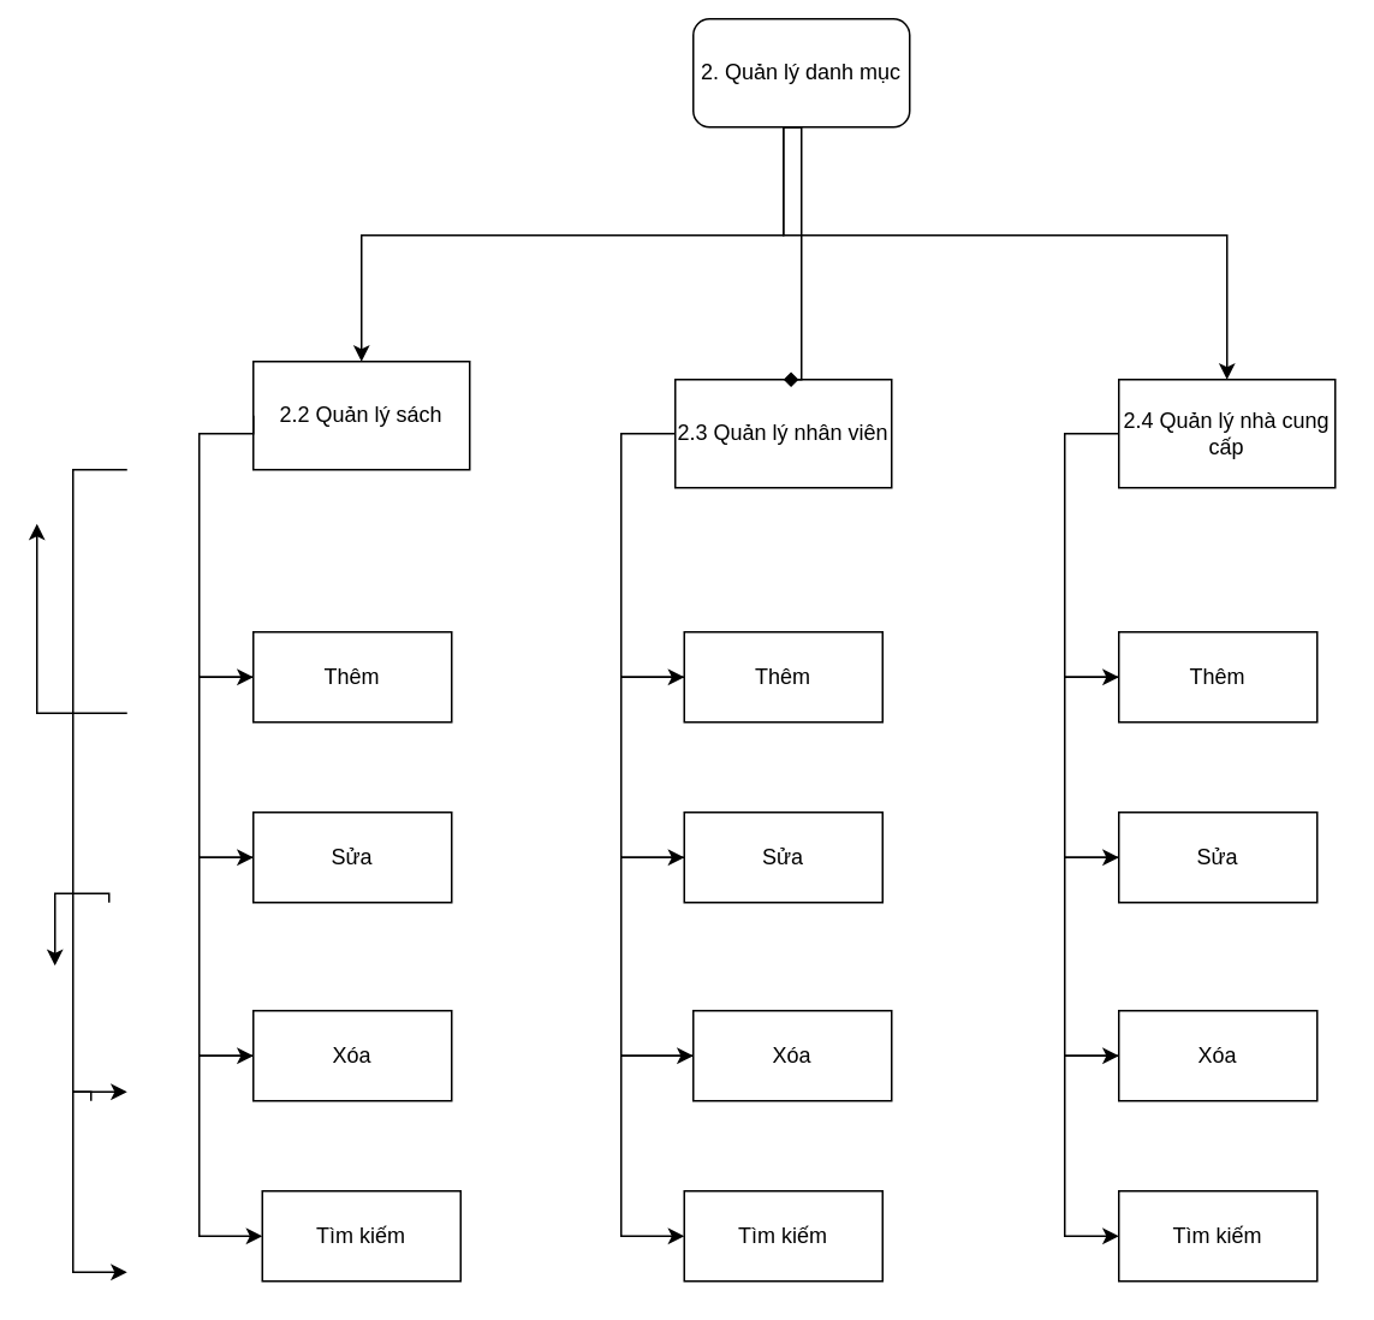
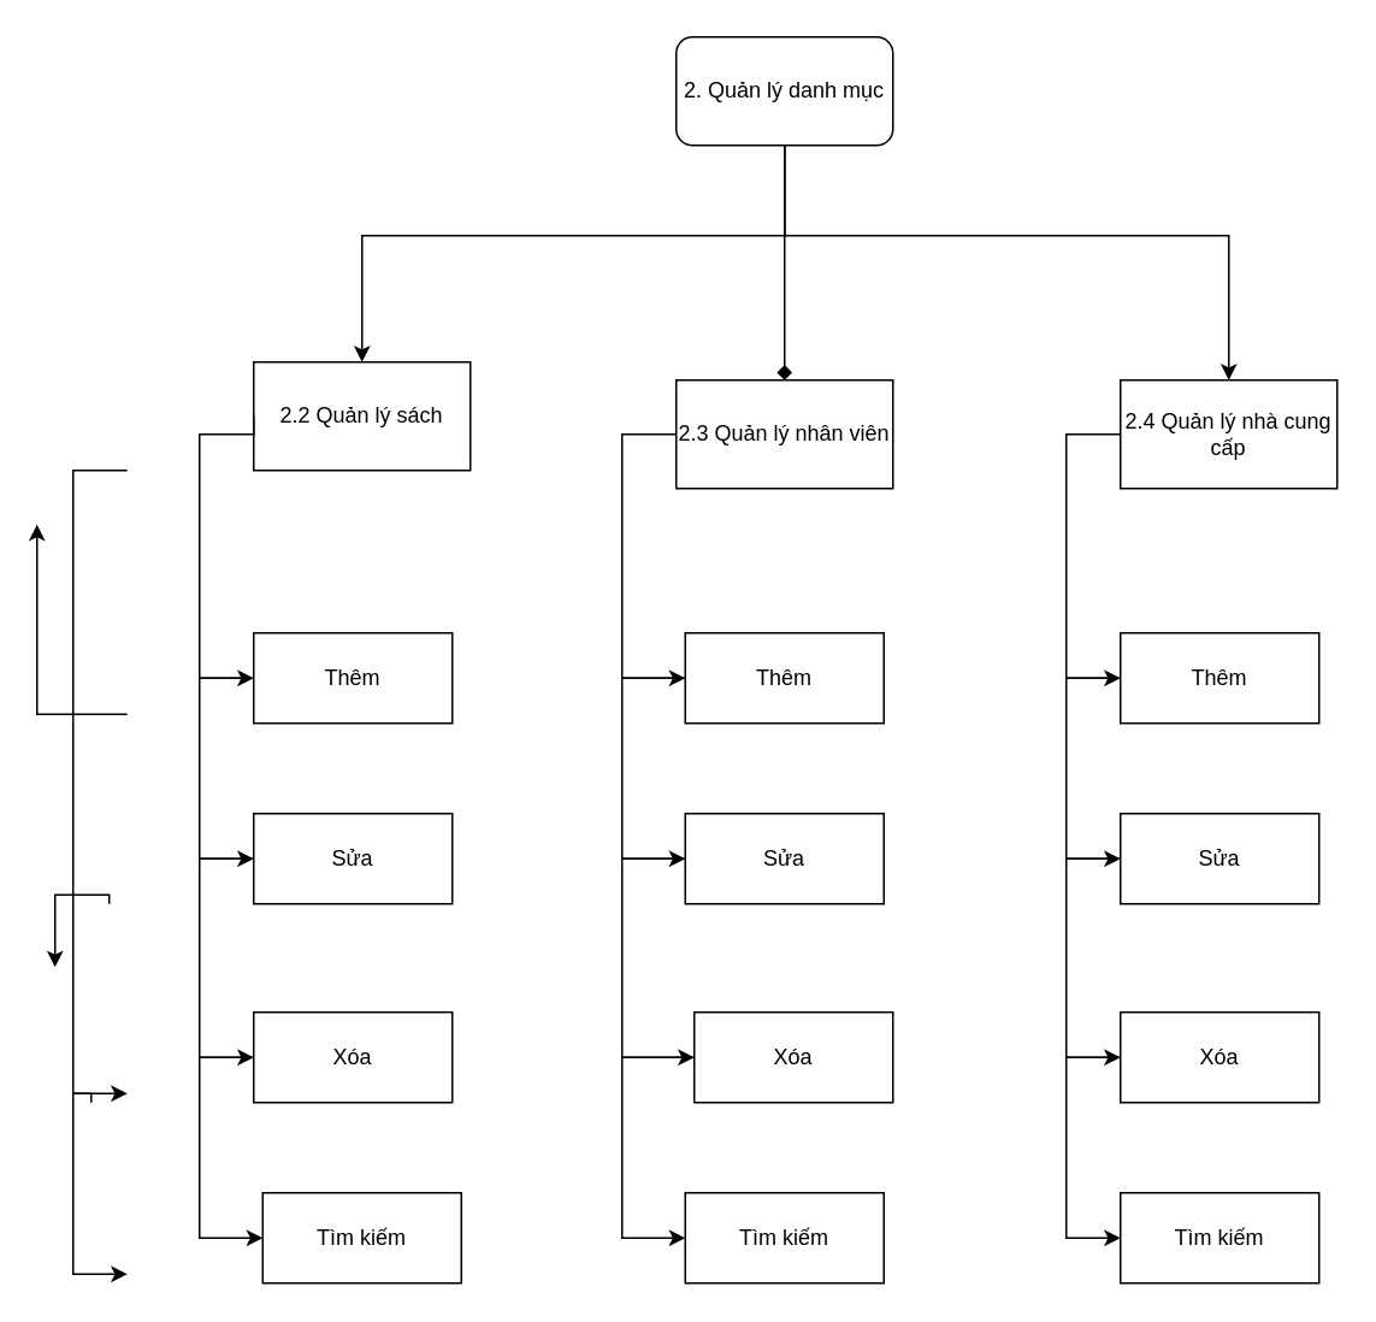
  <mxCell id="0" />
  <mxCell id="1" parent="0" />
- <mxCell id="2" value="2. Quản lý danh mục" style="rounded=1;whiteSpace=wrap;html=1;" vertex="1" parent="1"><mxGeometry x="384" y="10" width="120" height="60" as="geometry" /></mxCell>
+ <mxCell id="2" value="2. Quản lý danh mục" style="rounded=1;whiteSpace=wrap;html=1;" vertex="1" parent="1"><mxGeometry x="374" y="20" width="120" height="60" as="geometry" /></mxCell>
  <mxCell id="3" value="" style="edgeStyle=segmentEdgeStyle;endArrow=classic;html=1;rounded=0;exitX=0;exitY=0.5;exitDx=0;exitDy=0;entryX=0;entryY=0.5;entryDx=0;entryDy=0;" edge="1" parent="1"><mxGeometry width="50" height="50" relative="1" as="geometry"><mxPoint x="70" y="260" as="sourcePoint" /><mxPoint x="20" y="290" as="targetPoint" /><Array as="points"><mxPoint x="40" y="260" /><mxPoint x="40" y="395" /></Array></mxGeometry></mxCell>
  <mxCell id="4" value="" style="edgeStyle=segmentEdgeStyle;endArrow=classic;html=1;rounded=0;exitX=0;exitY=0.5;exitDx=0;exitDy=0;entryX=0;entryY=0.5;entryDx=0;entryDy=0;" edge="1" parent="1"><mxGeometry width="50" height="50" relative="1" as="geometry"><mxPoint x="70" y="395" as="sourcePoint" /><mxPoint x="30" y="535" as="targetPoint" /><Array as="points"><mxPoint x="40" y="395" /><mxPoint x="40" y="495" /></Array></mxGeometry></mxCell>
  <mxCell id="5" value="" style="edgeStyle=segmentEdgeStyle;endArrow=classic;html=1;rounded=0;exitX=0;exitY=0.5;exitDx=0;exitDy=0;entryX=0;entryY=0.5;entryDx=0;entryDy=0;" edge="1" parent="1"><mxGeometry width="50" height="50" relative="1" as="geometry"><mxPoint x="60" y="500" as="sourcePoint" /><mxPoint x="70" y="605" as="targetPoint" /><Array as="points"><mxPoint x="40" y="495" /><mxPoint x="40" y="605" /></Array></mxGeometry></mxCell>
  <mxCell id="6" value="" style="edgeStyle=segmentEdgeStyle;endArrow=classic;html=1;rounded=0;exitX=0;exitY=0.5;exitDx=0;exitDy=0;entryX=0;entryY=0.5;entryDx=0;entryDy=0;" edge="1" parent="1"><mxGeometry width="50" height="50" relative="1" as="geometry"><mxPoint x="50" y="610" as="sourcePoint" /><mxPoint x="70" y="705" as="targetPoint" /><Array as="points"><mxPoint x="40" y="605" /><mxPoint x="40" y="705" /></Array></mxGeometry></mxCell>
  <mxCell id="7" value="2.2 Quản lý sách" style="rounded=0;whiteSpace=wrap;html=1;" vertex="1" parent="1"><mxGeometry x="140" y="200" width="120" height="60" as="geometry" /></mxCell>
  <mxCell id="8" value="Thêm" style="rounded=0;whiteSpace=wrap;html=1;" vertex="1" parent="1"><mxGeometry x="140" y="350" width="110" height="50" as="geometry" /></mxCell>
  <mxCell id="9" value="Xóa" style="rounded=0;whiteSpace=wrap;html=1;" vertex="1" parent="1"><mxGeometry x="140" y="560" width="110" height="50" as="geometry" /></mxCell>
  <mxCell id="10" value="Sửa" style="rounded=0;whiteSpace=wrap;html=1;" vertex="1" parent="1"><mxGeometry x="140" y="450" width="110" height="50" as="geometry" /></mxCell>
  <mxCell id="11" value="" style="edgeStyle=segmentEdgeStyle;endArrow=classic;html=1;rounded=0;exitX=0;exitY=0.5;exitDx=0;exitDy=0;entryX=0;entryY=0.5;entryDx=0;entryDy=0;" edge="1" parent="1" source="7" target="8"><mxGeometry width="50" height="50" relative="1" as="geometry"><mxPoint x="40" y="320" as="sourcePoint" /><mxPoint x="90" y="270" as="targetPoint" /><Array as="points"><mxPoint x="110" y="240" /><mxPoint x="110" y="375" /></Array></mxGeometry></mxCell>
  <mxCell id="12" value="" style="edgeStyle=segmentEdgeStyle;endArrow=classic;html=1;rounded=0;exitX=0;exitY=0.5;exitDx=0;exitDy=0;entryX=0;entryY=0.5;entryDx=0;entryDy=0;" edge="1" parent="1" source="8" target="10"><mxGeometry width="50" height="50" relative="1" as="geometry"><mxPoint x="100" y="380" as="sourcePoint" /><mxPoint x="100" y="515" as="targetPoint" /><Array as="points"><mxPoint x="110" y="375" /><mxPoint x="110" y="475" /></Array></mxGeometry></mxCell>
  <mxCell id="13" value="" style="edgeStyle=segmentEdgeStyle;endArrow=classic;html=1;rounded=0;exitX=0;exitY=0.5;exitDx=0;exitDy=0;entryX=0;entryY=0.5;entryDx=0;entryDy=0;" edge="1" parent="1" source="10" target="9"><mxGeometry width="50" height="50" relative="1" as="geometry"><mxPoint x="130" y="480" as="sourcePoint" /><mxPoint x="110" y="620" as="targetPoint" /><Array as="points"><mxPoint x="110" y="475" /><mxPoint x="110" y="585" /></Array></mxGeometry></mxCell>
  <mxCell id="14" value="2.3 Quản lý nhân viên" style="rounded=0;whiteSpace=wrap;html=1;" vertex="1" parent="1"><mxGeometry x="374" y="210" width="120" height="60" as="geometry" /></mxCell>
  <mxCell id="15" value="Thêm" style="rounded=0;whiteSpace=wrap;html=1;" vertex="1" parent="1"><mxGeometry x="379" y="350" width="110" height="50" as="geometry" /></mxCell>
  <mxCell id="16" value="Tìm kiếm" style="rounded=0;whiteSpace=wrap;html=1;" vertex="1" parent="1"><mxGeometry x="379" y="660" width="110" height="50" as="geometry" /></mxCell>
  <mxCell id="17" value="Xóa" style="rounded=0;whiteSpace=wrap;html=1;" vertex="1" parent="1"><mxGeometry x="384" y="560" width="110" height="50" as="geometry" /></mxCell>
  <mxCell id="18" value="Sửa" style="rounded=0;whiteSpace=wrap;html=1;" vertex="1" parent="1"><mxGeometry x="379" y="450" width="110" height="50" as="geometry" /></mxCell>
  <mxCell id="19" value="" style="edgeStyle=segmentEdgeStyle;endArrow=classic;html=1;rounded=0;exitX=0;exitY=0.5;exitDx=0;exitDy=0;entryX=0;entryY=0.5;entryDx=0;entryDy=0;" edge="1" parent="1" source="14" target="15"><mxGeometry width="50" height="50" relative="1" as="geometry"><mxPoint x="274" y="320" as="sourcePoint" /><mxPoint x="324" y="270" as="targetPoint" /><Array as="points"><mxPoint x="344" y="240" /><mxPoint x="344" y="375" /></Array></mxGeometry></mxCell>
  <mxCell id="20" value="" style="edgeStyle=segmentEdgeStyle;endArrow=classic;html=1;rounded=0;exitX=0;exitY=0.5;exitDx=0;exitDy=0;entryX=0;entryY=0.5;entryDx=0;entryDy=0;" edge="1" parent="1" source="15" target="18"><mxGeometry width="50" height="50" relative="1" as="geometry"><mxPoint x="334" y="380" as="sourcePoint" /><mxPoint x="334" y="515" as="targetPoint" /><Array as="points"><mxPoint x="344" y="375" /><mxPoint x="344" y="475" /></Array></mxGeometry></mxCell>
  <mxCell id="21" value="" style="edgeStyle=segmentEdgeStyle;endArrow=classic;html=1;rounded=0;exitX=0;exitY=0.5;exitDx=0;exitDy=0;entryX=0;entryY=0.5;entryDx=0;entryDy=0;" edge="1" parent="1" source="18" target="17"><mxGeometry width="50" height="50" relative="1" as="geometry"><mxPoint x="364" y="480" as="sourcePoint" /><mxPoint x="344" y="620" as="targetPoint" /><Array as="points"><mxPoint x="344" y="475" /><mxPoint x="344" y="585" /></Array></mxGeometry></mxCell>
  <mxCell id="22" value="" style="edgeStyle=segmentEdgeStyle;endArrow=classic;html=1;rounded=0;exitX=0;exitY=0.5;exitDx=0;exitDy=0;entryX=0;entryY=0.5;entryDx=0;entryDy=0;" edge="1" parent="1" source="17" target="16"><mxGeometry width="50" height="50" relative="1" as="geometry"><mxPoint x="354" y="590" as="sourcePoint" /><mxPoint x="354" y="700" as="targetPoint" /><Array as="points"><mxPoint x="344" y="585" /><mxPoint x="344" y="685" /></Array></mxGeometry></mxCell>
  <mxCell id="23" value="2.4 Quản lý nhà cung cấp" style="rounded=0;whiteSpace=wrap;html=1;" vertex="1" parent="1"><mxGeometry x="620" y="210" width="120" height="60" as="geometry" /></mxCell>
  <mxCell id="24" value="Thêm" style="rounded=0;whiteSpace=wrap;html=1;" vertex="1" parent="1"><mxGeometry x="620" y="350" width="110" height="50" as="geometry" /></mxCell>
  <mxCell id="25" value="Tìm kiếm" style="rounded=0;whiteSpace=wrap;html=1;" vertex="1" parent="1"><mxGeometry x="620" y="660" width="110" height="50" as="geometry" /></mxCell>
  <mxCell id="26" value="Xóa" style="rounded=0;whiteSpace=wrap;html=1;" vertex="1" parent="1"><mxGeometry x="620" y="560" width="110" height="50" as="geometry" /></mxCell>
  <mxCell id="27" value="Sửa" style="rounded=0;whiteSpace=wrap;html=1;" vertex="1" parent="1"><mxGeometry x="620" y="450" width="110" height="50" as="geometry" /></mxCell>
  <mxCell id="28" value="" style="edgeStyle=segmentEdgeStyle;endArrow=classic;html=1;rounded=0;exitX=0;exitY=0.5;exitDx=0;exitDy=0;entryX=0;entryY=0.5;entryDx=0;entryDy=0;" edge="1" parent="1" source="23" target="24"><mxGeometry width="50" height="50" relative="1" as="geometry"><mxPoint x="520" y="320" as="sourcePoint" /><mxPoint x="570" y="270" as="targetPoint" /><Array as="points"><mxPoint x="590" y="240" /><mxPoint x="590" y="375" /></Array></mxGeometry></mxCell>
  <mxCell id="29" value="" style="edgeStyle=segmentEdgeStyle;endArrow=classic;html=1;rounded=0;exitX=0;exitY=0.5;exitDx=0;exitDy=0;entryX=0;entryY=0.5;entryDx=0;entryDy=0;" edge="1" parent="1" source="24" target="27"><mxGeometry width="50" height="50" relative="1" as="geometry"><mxPoint x="580" y="380" as="sourcePoint" /><mxPoint x="580" y="515" as="targetPoint" /><Array as="points"><mxPoint x="590" y="375" /><mxPoint x="590" y="475" /></Array></mxGeometry></mxCell>
  <mxCell id="30" value="" style="edgeStyle=segmentEdgeStyle;endArrow=classic;html=1;rounded=0;exitX=0;exitY=0.5;exitDx=0;exitDy=0;entryX=0;entryY=0.5;entryDx=0;entryDy=0;" edge="1" parent="1" source="27" target="26"><mxGeometry width="50" height="50" relative="1" as="geometry"><mxPoint x="610" y="480" as="sourcePoint" /><mxPoint x="590" y="620" as="targetPoint" /><Array as="points"><mxPoint x="590" y="475" /><mxPoint x="590" y="585" /></Array></mxGeometry></mxCell>
  <mxCell id="31" value="" style="edgeStyle=segmentEdgeStyle;endArrow=classic;html=1;rounded=0;exitX=0;exitY=0.5;exitDx=0;exitDy=0;entryX=0;entryY=0.5;entryDx=0;entryDy=0;" edge="1" parent="1" source="26" target="25"><mxGeometry width="50" height="50" relative="1" as="geometry"><mxPoint x="600" y="590" as="sourcePoint" /><mxPoint x="600" y="700" as="targetPoint" /><Array as="points"><mxPoint x="590" y="585" /><mxPoint x="590" y="685" /></Array></mxGeometry></mxCell>
  <mxCell id="32" value="" style="edgeStyle=segmentEdgeStyle;endArrow=classic;html=1;rounded=0;exitX=0.5;exitY=1;exitDx=0;exitDy=0;entryX=0.5;entryY=0;entryDx=0;entryDy=0;" edge="1" parent="1" source="2" target="7"><mxGeometry width="50" height="50" relative="1" as="geometry"><mxPoint x="440" y="180" as="sourcePoint" /><mxPoint x="490" y="130" as="targetPoint" /><Array as="points"><mxPoint x="434" y="130" /><mxPoint x="200" y="130" /></Array></mxGeometry></mxCell>
  <mxCell id="33" value="" style="edgeStyle=segmentEdgeStyle;endArrow=diamond;html=1;rounded=0;exitX=0.5;exitY=1;exitDx=0;exitDy=0;entryX=0.5;entryY=0;entryDx=0;entryDy=0;" edge="1" parent="1" source="2" target="14"><mxGeometry width="50" height="50" relative="1" as="geometry"><mxPoint x="444" y="90" as="sourcePoint" /><mxPoint x="370" y="240" as="targetPoint" /><Array as="points"><mxPoint x="434" y="210" /></Array></mxGeometry></mxCell>
  <mxCell id="34" value="" style="edgeStyle=segmentEdgeStyle;endArrow=classic;html=1;rounded=0;exitX=0.5;exitY=1;exitDx=0;exitDy=0;entryX=0.5;entryY=0;entryDx=0;entryDy=0;" edge="1" parent="1" source="2" target="23"><mxGeometry width="50" height="50" relative="1" as="geometry"><mxPoint x="444" y="90" as="sourcePoint" /><mxPoint x="580" y="240" as="targetPoint" /><Array as="points"><mxPoint x="434" y="130" /><mxPoint x="680" y="130" /></Array></mxGeometry></mxCell>
  <mxCell id="35" value="Tìm kiếm" style="rounded=0;whiteSpace=wrap;html=1;" vertex="1" parent="1"><mxGeometry x="145" y="660" width="110" height="50" as="geometry" /></mxCell>
  <mxCell id="36" value="" style="edgeStyle=segmentEdgeStyle;endArrow=classic;html=1;rounded=0;exitX=0;exitY=0.5;exitDx=0;exitDy=0;entryX=0;entryY=0.5;entryDx=0;entryDy=0;" edge="1" parent="1" target="35" source="9"><mxGeometry width="50" height="50" relative="1" as="geometry"><mxPoint x="130" y="590" as="sourcePoint" /><mxPoint x="100" y="735" as="targetPoint" /><Array as="points"><mxPoint x="110" y="585" /><mxPoint x="110" y="685" /></Array></mxGeometry></mxCell>
